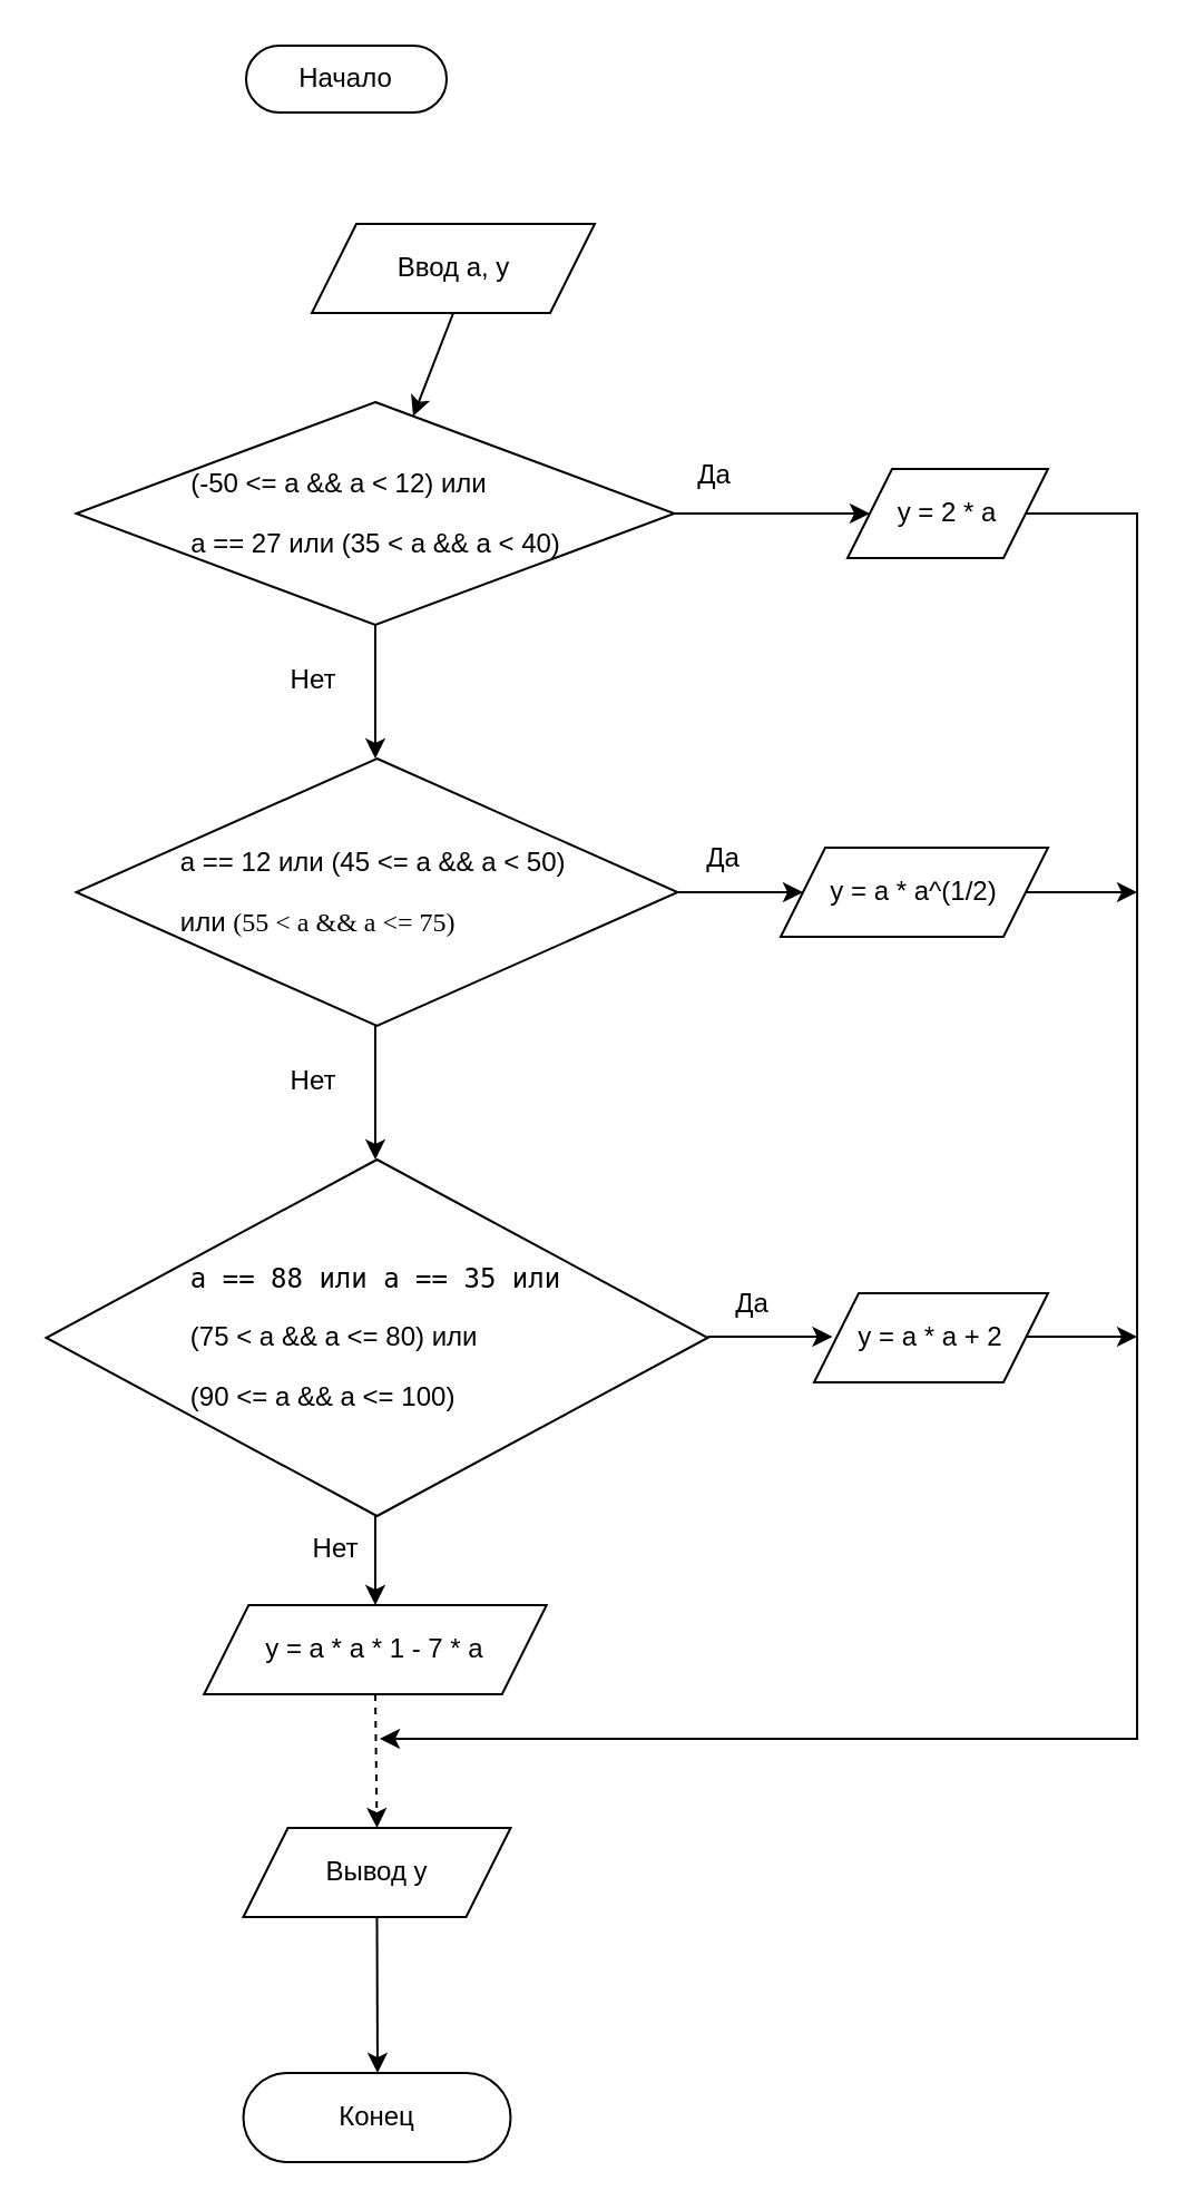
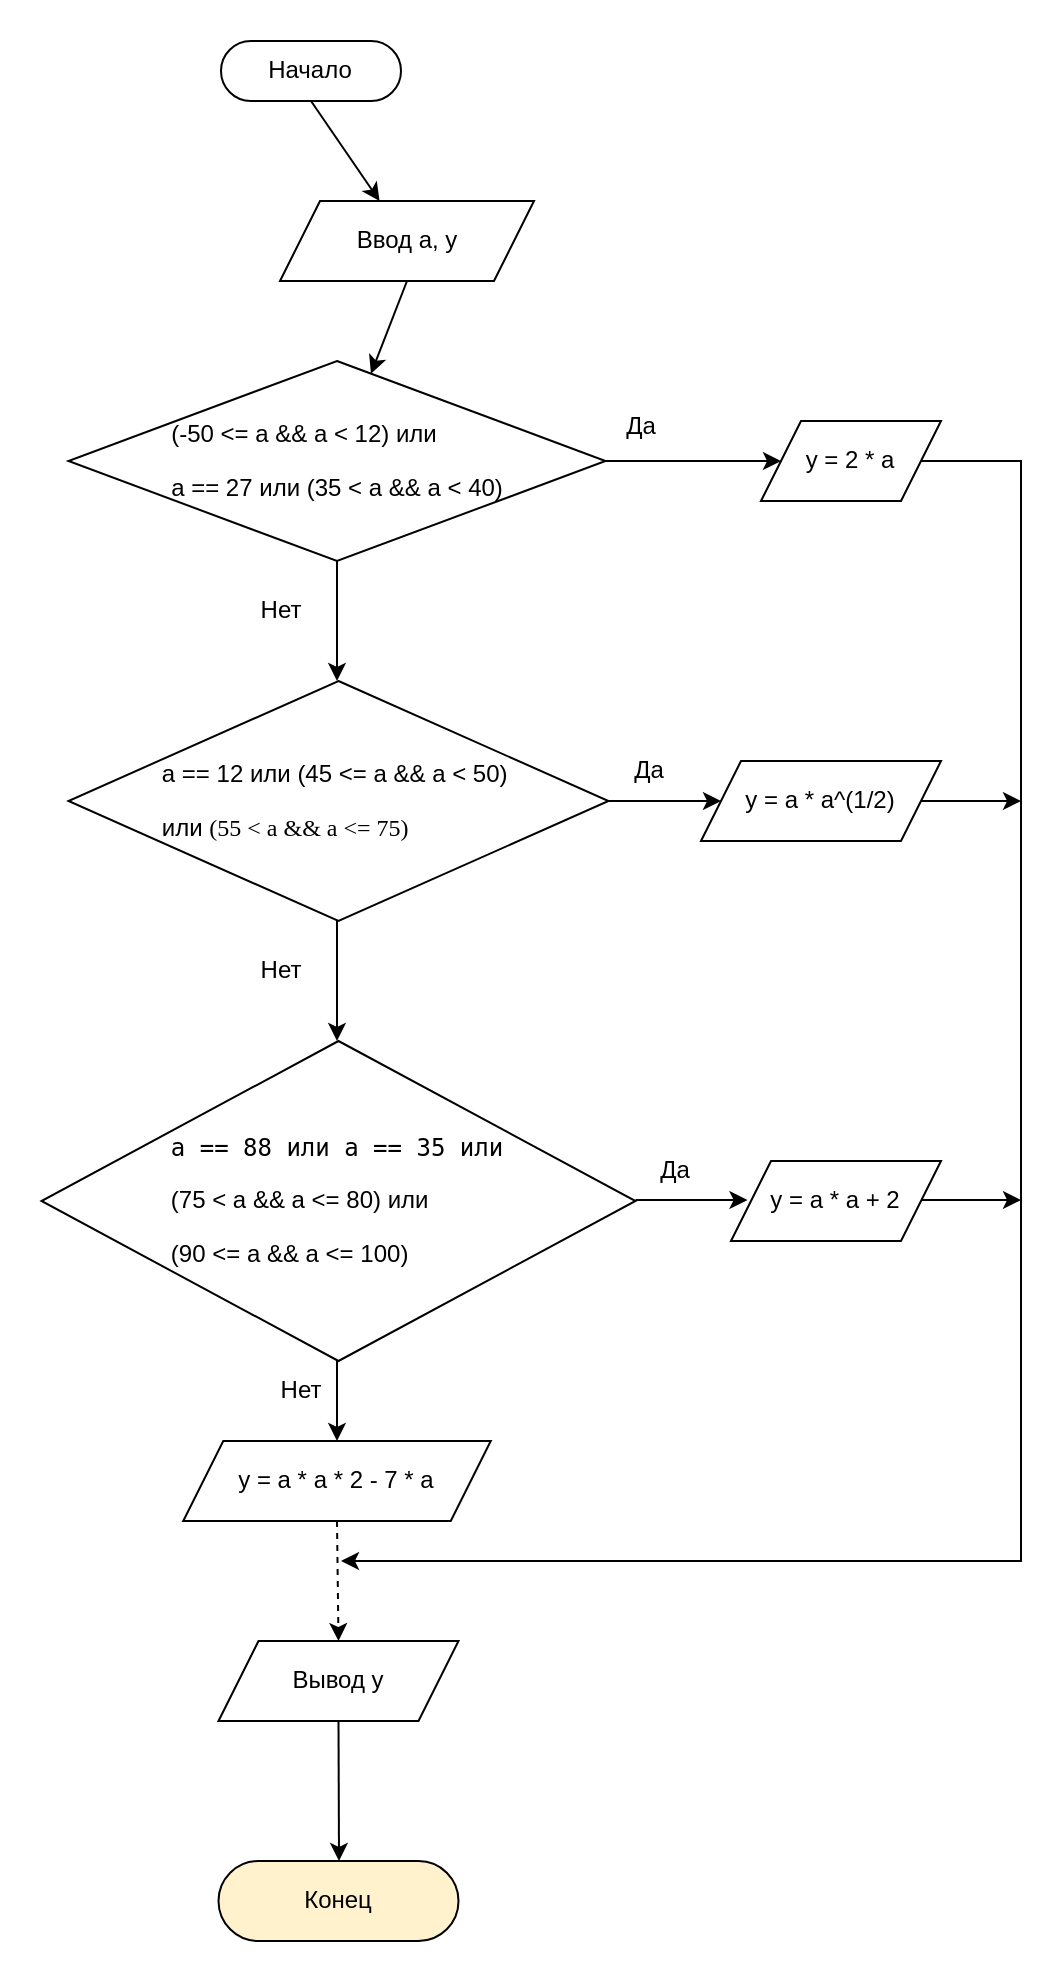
  <mxCell id="0" />
  <mxCell id="1" parent="0" />
  <mxCell id="2" value="Начало" style="rounded=1;whiteSpace=wrap;html=1;arcSize=50;" vertex="1" parent="1"><mxGeometry x="110" y="20" width="90" height="30" as="geometry" /></mxCell>
  <mxCell id="3" value="Ввод a, y" style="shape=parallelogram;perimeter=parallelogramPerimeter;whiteSpace=wrap;html=1;fixedSize=1;" vertex="1" parent="1"><mxGeometry x="139.5" y="100" width="127" height="40" as="geometry" /></mxCell>
+ <mxCell id="4" value="" style="endArrow=classic;html=1;rounded=0;exitX=0.5;exitY=1;exitDx=0;exitDy=0;" edge="1" parent="1" source="2" target="3"><mxGeometry width="50" height="50" relative="1" as="geometry"><mxPoint x="40" y="240" as="sourcePoint" /><mxPoint x="90" y="190" as="targetPoint" /></mxGeometry></mxCell>
  <mxCell id="5" value="&lt;div style=&quot;text-align: start;&quot;&gt;&lt;pre&gt;&lt;font face=&quot;Helvetica&quot;&gt;(-50 &amp;lt;= a &amp;amp;&amp;amp; a &amp;lt; 12) или&amp;nbsp;&lt;/font&gt;&lt;/pre&gt;&lt;pre&gt;&lt;font face=&quot;Helvetica&quot;&gt;a == 27 или (35 &amp;lt; a &amp;amp;&amp;amp; a &amp;lt; 40)&lt;/font&gt;&lt;/pre&gt;&lt;/div&gt;" style="rhombus;whiteSpace=wrap;html=1;" vertex="1" parent="1"><mxGeometry x="33.75" y="180" width="268.5" height="100" as="geometry" /></mxCell>
  <mxCell id="6" value="" style="endArrow=classic;html=1;rounded=0;exitX=0.5;exitY=1;exitDx=0;exitDy=0;" edge="1" parent="1" source="3" target="5"><mxGeometry width="50" height="50" relative="1" as="geometry"><mxPoint x="-110" y="420" as="sourcePoint" /><mxPoint x="-60" y="370" as="targetPoint" /></mxGeometry></mxCell>
  <mxCell id="7" value="Да" style="text;html=1;align=center;verticalAlign=middle;resizable=0;points=[];autosize=1;strokeColor=none;fillColor=none;" vertex="1" parent="1"><mxGeometry x="300" y="198" width="40" height="30" as="geometry" /></mxCell>
  <mxCell id="8" value="y = 2 * a" style="shape=parallelogram;perimeter=parallelogramPerimeter;whiteSpace=wrap;html=1;fixedSize=1;" vertex="1" parent="1"><mxGeometry x="380" y="210" width="90" height="40" as="geometry" /></mxCell>
  <mxCell id="9" value="" style="endArrow=classic;html=1;rounded=0;exitX=1;exitY=0.5;exitDx=0;exitDy=0;" edge="1" parent="1" source="8"><mxGeometry width="50" height="50" relative="1" as="geometry"><mxPoint x="500" y="390" as="sourcePoint" /><mxPoint x="170" y="780" as="targetPoint" /><Array as="points"><mxPoint x="510" y="230" /><mxPoint x="510" y="780" /></Array></mxGeometry></mxCell>
  <mxCell id="10" value="" style="endArrow=classic;html=1;rounded=0;exitX=0.5;exitY=1;exitDx=0;exitDy=0;" edge="1" parent="1" source="5"><mxGeometry width="50" height="50" relative="1" as="geometry"><mxPoint x="330" y="420" as="sourcePoint" /><mxPoint x="168" y="340" as="targetPoint" /></mxGeometry></mxCell>
  <mxCell id="11" value="Нет" style="text;html=1;align=center;verticalAlign=middle;resizable=0;points=[];autosize=1;strokeColor=none;fillColor=none;" vertex="1" parent="1"><mxGeometry x="120" y="290" width="40" height="30" as="geometry" /></mxCell>
  <mxCell id="12" value="&lt;div style=&quot;text-align: start;&quot;&gt;&lt;pre&gt;&lt;font face=&quot;Helvetica&quot;&gt;a == 12 или (45 &amp;lt;= a &amp;amp;&amp;amp; a &amp;lt; 50)&amp;nbsp;&lt;/font&gt;&lt;/pre&gt;&lt;pre&gt;&lt;font face=&quot;Helvetica&quot;&gt;или &lt;/font&gt;&lt;span style=&quot;font-family: jJ2LUkYKj4v99uyvdIJD; white-space: normal;&quot;&gt;(55 &amp;lt; a &amp;amp;&amp;amp; a &amp;lt;= 75)&lt;/span&gt;&lt;/pre&gt;&lt;/div&gt;" style="rhombus;whiteSpace=wrap;html=1;" vertex="1" parent="1"><mxGeometry x="33.75" y="340" width="270" height="120" as="geometry" /></mxCell>
  <mxCell id="13" value="" style="endArrow=classic;html=1;rounded=0;exitX=1;exitY=0.5;exitDx=0;exitDy=0;" edge="1" parent="1" source="5"><mxGeometry width="50" height="50" relative="1" as="geometry"><mxPoint x="330" y="270" as="sourcePoint" /><mxPoint x="390" y="230" as="targetPoint" /></mxGeometry></mxCell>
  <mxCell id="14" value="" style="endArrow=classic;html=1;rounded=0;exitX=1;exitY=0.5;exitDx=0;exitDy=0;" edge="1" parent="1" source="12"><mxGeometry width="50" height="50" relative="1" as="geometry"><mxPoint x="314.04" y="430" as="sourcePoint" /><mxPoint x="360" y="400" as="targetPoint" /></mxGeometry></mxCell>
  <mxCell id="15" value="y = a * a^(1/2)" style="shape=parallelogram;perimeter=parallelogramPerimeter;whiteSpace=wrap;html=1;fixedSize=1;" vertex="1" parent="1"><mxGeometry x="350" y="380" width="120" height="40" as="geometry" /></mxCell>
  <mxCell id="16" value="" style="endArrow=classic;html=1;rounded=0;exitX=1;exitY=0.5;exitDx=0;exitDy=0;" edge="1" parent="1" source="15"><mxGeometry width="50" height="50" relative="1" as="geometry"><mxPoint x="430" y="590" as="sourcePoint" /><mxPoint x="510" y="400" as="targetPoint" /></mxGeometry></mxCell>
  <mxCell id="17" value="" style="endArrow=classic;html=1;rounded=0;exitX=0.5;exitY=1;exitDx=0;exitDy=0;" edge="1" parent="1"><mxGeometry width="50" height="50" relative="1" as="geometry"><mxPoint x="168" y="460" as="sourcePoint" /><mxPoint x="168" y="520" as="targetPoint" /></mxGeometry></mxCell>
  <mxCell id="18" value="Нет" style="text;html=1;align=center;verticalAlign=middle;resizable=0;points=[];autosize=1;strokeColor=none;fillColor=none;" vertex="1" parent="1"><mxGeometry x="120" y="470" width="40" height="30" as="geometry" /></mxCell>
  <mxCell id="19" value="&lt;div style=&quot;text-align: start;&quot;&gt;&lt;pre&gt;&lt;pre&gt;a == 88 или a == 35 или&lt;/pre&gt;&lt;pre&gt;&lt;span style=&quot;font-family: Helvetica; white-space: normal;&quot;&gt;(&lt;/span&gt;&lt;span style=&quot;font-family: Helvetica; white-space: normal;&quot;&gt;75 &lt;/span&gt;&lt;span style=&quot;font-family: Helvetica; white-space: normal;&quot;&gt;&amp;lt; a &amp;amp;&amp;amp; a &amp;lt;= &lt;/span&gt;&lt;span style=&quot;font-family: Helvetica; white-space: normal;&quot;&gt;80)&amp;nbsp;или&lt;/span&gt;&lt;/pre&gt;&lt;pre&gt;&lt;span style=&quot;font-family: Helvetica; white-space: normal;&quot;&gt;(&lt;/span&gt;&lt;span style=&quot;font-family: Helvetica; white-space: normal;&quot;&gt;90 &lt;/span&gt;&lt;span style=&quot;font-family: Helvetica; white-space: normal;&quot;&gt;&amp;lt;= a &amp;amp;&amp;amp; a &amp;lt;= &lt;/span&gt;&lt;span style=&quot;font-family: Helvetica; white-space: normal;&quot;&gt;100&lt;/span&gt;&lt;span style=&quot;font-family: Helvetica; white-space: normal;&quot;&gt;)&lt;/span&gt;&lt;/pre&gt;&lt;/pre&gt;&lt;/div&gt;" style="rhombus;whiteSpace=wrap;html=1;" vertex="1" parent="1"><mxGeometry x="20.25" y="520" width="297" height="160" as="geometry" /></mxCell>
  <mxCell id="20" value="Да" style="text;html=1;align=center;verticalAlign=middle;resizable=0;points=[];autosize=1;strokeColor=none;fillColor=none;" vertex="1" parent="1"><mxGeometry x="303.75" y="370" width="40" height="30" as="geometry" /></mxCell>
  <mxCell id="21" value="" style="endArrow=classic;html=1;rounded=0;exitX=1;exitY=0.5;exitDx=0;exitDy=0;" edge="1" parent="1"><mxGeometry width="50" height="50" relative="1" as="geometry"><mxPoint x="317.25" y="599.5" as="sourcePoint" /><mxPoint x="373.25" y="599.5" as="targetPoint" /></mxGeometry></mxCell>
  <mxCell id="22" value="y = a * a + 2" style="shape=parallelogram;perimeter=parallelogramPerimeter;whiteSpace=wrap;html=1;fixedSize=1;" vertex="1" parent="1"><mxGeometry x="365" y="580" width="105" height="40" as="geometry" /></mxCell>
  <mxCell id="23" value="" style="endArrow=classic;html=1;rounded=0;exitX=1;exitY=0.5;exitDx=0;exitDy=0;" edge="1" parent="1"><mxGeometry width="50" height="50" relative="1" as="geometry"><mxPoint x="460" y="599.5" as="sourcePoint" /><mxPoint x="510" y="599.5" as="targetPoint" /></mxGeometry></mxCell>
  <mxCell id="24" value="Да" style="text;html=1;align=center;verticalAlign=middle;resizable=0;points=[];autosize=1;strokeColor=none;fillColor=none;" vertex="1" parent="1"><mxGeometry x="317.25" y="570" width="40" height="30" as="geometry" /></mxCell>
  <mxCell id="25" value="" style="endArrow=classic;html=1;rounded=0;exitX=0.5;exitY=1;exitDx=0;exitDy=0;" edge="1" parent="1"><mxGeometry width="50" height="50" relative="1" as="geometry"><mxPoint x="168" y="680" as="sourcePoint" /><mxPoint x="168" y="720" as="targetPoint" /></mxGeometry></mxCell>
  <mxCell id="26" value="Нет" style="text;html=1;align=center;verticalAlign=middle;resizable=0;points=[];autosize=1;strokeColor=none;fillColor=none;" vertex="1" parent="1"><mxGeometry x="130" y="680" width="40" height="30" as="geometry" /></mxCell>
- <mxCell id="27" value="y = a * a * 1 - 7 * a" style="shape=parallelogram;perimeter=parallelogramPerimeter;whiteSpace=wrap;html=1;fixedSize=1;" vertex="1" parent="1"><mxGeometry x="91.13" y="720" width="153.75" height="40" as="geometry" /></mxCell>
+ <mxCell id="27" value="y = a * a * 2 - 7 * a" style="shape=parallelogram;perimeter=parallelogramPerimeter;whiteSpace=wrap;html=1;fixedSize=1;" vertex="1" parent="1"><mxGeometry x="91.13" y="720" width="153.75" height="40" as="geometry" /></mxCell>
  <mxCell id="28" value="Вывод y" style="shape=parallelogram;perimeter=parallelogramPerimeter;whiteSpace=wrap;html=1;fixedSize=1;" vertex="1" parent="1"><mxGeometry x="108.75" y="820" width="120" height="40" as="geometry" /></mxCell>
  <mxCell id="29" value="" style="endArrow=classic;html=1;rounded=0;exitX=0.5;exitY=1;exitDx=0;exitDy=0;entryX=0.5;entryY=0;entryDx=0;entryDy=0;dashed=1;" edge="1" parent="1" source="27" target="28"><mxGeometry width="50" height="50" relative="1" as="geometry"><mxPoint x="290" y="850" as="sourcePoint" /><mxPoint x="340" y="800" as="targetPoint" /></mxGeometry></mxCell>
  <mxCell id="30" value="" style="endArrow=classic;html=1;rounded=0;exitX=0.5;exitY=1;exitDx=0;exitDy=0;" edge="1" parent="1" source="28"><mxGeometry width="50" height="50" relative="1" as="geometry"><mxPoint x="190" y="940" as="sourcePoint" /><mxPoint x="169" y="930" as="targetPoint" /></mxGeometry></mxCell>
- <mxCell id="31" value="Конец" style="rounded=1;whiteSpace=wrap;html=1;arcSize=50;" vertex="1" parent="1"><mxGeometry x="108.75" y="930" width="120" height="40" as="geometry" /></mxCell>
+ <mxCell id="31" value="Конец" style="rounded=1;whiteSpace=wrap;html=1;arcSize=50;fillColor=#fff2cc;" vertex="1" parent="1"><mxGeometry x="108.75" y="930" width="120" height="40" as="geometry" /></mxCell>
